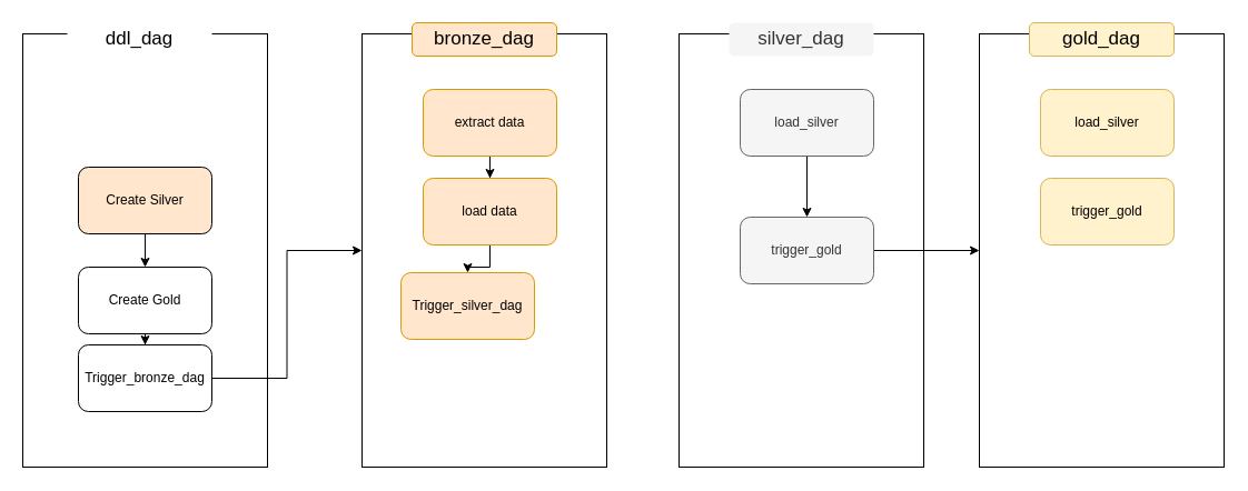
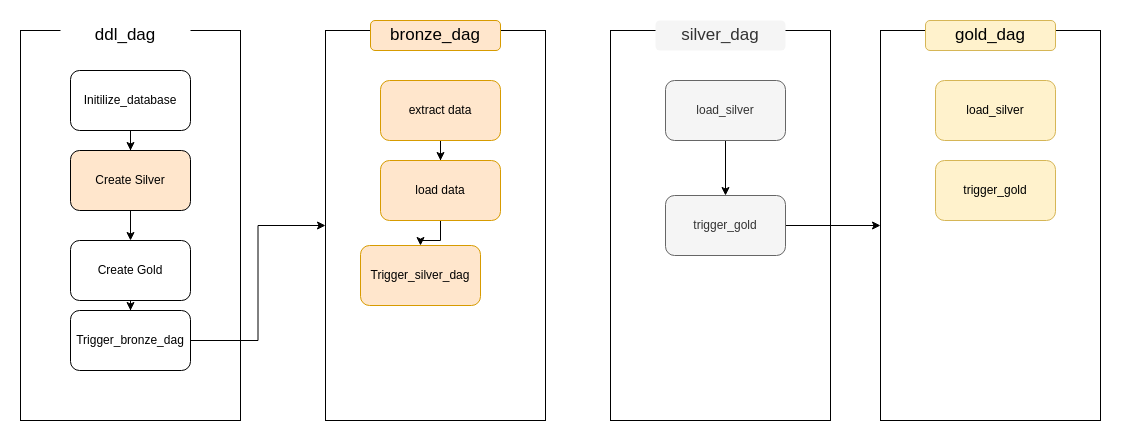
  <mxCell id="0" />
  <mxCell id="1" parent="0" />
  <mxCell id="2" value="" style="rounded=0;whiteSpace=wrap;html=1;fillColor=none;" vertex="1" parent="1"><mxGeometry x="610" y="30" width="220" height="390" as="geometry" /></mxCell>
  <mxCell id="3" value="" style="rounded=0;whiteSpace=wrap;html=1;fillColor=none;" vertex="1" parent="1"><mxGeometry x="20" y="30" width="220" height="390" as="geometry" /></mxCell>
+ <mxCell id="4" value="" style="edgeStyle=orthogonalEdgeStyle;rounded=0;orthogonalLoop=1;jettySize=auto;html=1;" edge="1" parent="1" source="5" target="7"><mxGeometry relative="1" as="geometry" /></mxCell>
+ <mxCell id="5" value="Initilize_database" style="rounded=1;whiteSpace=wrap;html=1;" vertex="1" parent="1"><mxGeometry x="70" y="70" width="120" height="60" as="geometry" /></mxCell>
  <mxCell id="6" value="" style="edgeStyle=orthogonalEdgeStyle;rounded=0;orthogonalLoop=1;jettySize=auto;html=1;" edge="1" parent="1" source="7" target="9"><mxGeometry relative="1" as="geometry" /></mxCell>
  <mxCell id="7" value="Create Silver" style="rounded=1;whiteSpace=wrap;html=1;fillColor=#ffe6cc;" vertex="1" parent="1"><mxGeometry x="70" y="150" width="120" height="60" as="geometry" /></mxCell>
  <mxCell id="8" value="" style="edgeStyle=orthogonalEdgeStyle;rounded=0;orthogonalLoop=1;jettySize=auto;html=1;" edge="1" parent="1" source="9" target="11"><mxGeometry relative="1" as="geometry" /></mxCell>
  <mxCell id="9" value="Create Gold" style="rounded=1;whiteSpace=wrap;html=1;" vertex="1" parent="1"><mxGeometry x="70" y="240" width="120" height="60" as="geometry" /></mxCell>
  <mxCell id="10" style="edgeStyle=orthogonalEdgeStyle;rounded=0;orthogonalLoop=1;jettySize=auto;html=1;" edge="1" parent="1" source="11" target="18"><mxGeometry relative="1" as="geometry" /></mxCell>
  <mxCell id="11" value="Trigger_bronze_dag" style="rounded=1;whiteSpace=wrap;html=1;" vertex="1" parent="1"><mxGeometry x="70" y="310" width="120" height="60" as="geometry" /></mxCell>
  <mxCell id="12" value="&lt;font style=&quot;font-size: 17px;&quot;&gt;ddl_dag&lt;/font&gt;" style="rounded=1;whiteSpace=wrap;html=1;strokeColor=none;" vertex="1" parent="1"><mxGeometry x="60" y="20" width="130" height="30" as="geometry" /></mxCell>
  <mxCell id="13" value="" style="edgeStyle=orthogonalEdgeStyle;rounded=0;orthogonalLoop=1;jettySize=auto;html=1;" edge="1" source="14" target="16" parent="1"><mxGeometry relative="1" as="geometry" /></mxCell>
  <mxCell id="14" value="extract data" style="rounded=1;whiteSpace=wrap;html=1;fillColor=#ffe6cc;strokeColor=#d79b00;" vertex="1" parent="1"><mxGeometry x="380" y="80" width="120" height="60" as="geometry" /></mxCell>
  <mxCell id="15" value="" style="edgeStyle=orthogonalEdgeStyle;rounded=0;orthogonalLoop=1;jettySize=auto;html=1;" edge="1" source="16" target="17" parent="1"><mxGeometry relative="1" as="geometry" /></mxCell>
  <mxCell id="16" value="load data" style="rounded=1;whiteSpace=wrap;html=1;fillColor=#ffe6cc;strokeColor=#d79b00;" vertex="1" parent="1"><mxGeometry x="380" y="160" width="120" height="60" as="geometry" /></mxCell>
  <mxCell id="17" value="Trigger_silver_dag" style="rounded=1;whiteSpace=wrap;html=1;fillColor=#ffe6cc;strokeColor=#d79b00;" vertex="1" parent="1"><mxGeometry x="360" y="245" width="120" height="60" as="geometry" /></mxCell>
  <mxCell id="18" value="" style="rounded=0;whiteSpace=wrap;html=1;fillColor=none;" vertex="1" parent="1"><mxGeometry x="325" y="30" width="220" height="390" as="geometry" /></mxCell>
  <mxCell id="19" value="&lt;font style=&quot;font-size: 17px;&quot;&gt;bronze_dag&lt;/font&gt;" style="rounded=1;whiteSpace=wrap;html=1;strokeColor=#d79b00;fillColor=#ffe6cc;" vertex="1" parent="1"><mxGeometry x="370" y="20" width="130" height="30" as="geometry" /></mxCell>
  <mxCell id="20" value="" style="edgeStyle=orthogonalEdgeStyle;rounded=0;orthogonalLoop=1;jettySize=auto;html=1;" edge="1" parent="1" source="21" target="23"><mxGeometry relative="1" as="geometry" /></mxCell>
  <mxCell id="21" value="load_silver" style="rounded=1;whiteSpace=wrap;html=1;fillColor=#f5f5f5;strokeColor=#666666;fontColor=#333333;" vertex="1" parent="1"><mxGeometry x="665" y="80" width="120" height="60" as="geometry" /></mxCell>
  <mxCell id="22" style="edgeStyle=orthogonalEdgeStyle;rounded=0;orthogonalLoop=1;jettySize=auto;html=1;" edge="1" parent="1" source="23" target="25"><mxGeometry relative="1" as="geometry" /></mxCell>
  <mxCell id="23" value="trigger_gold" style="rounded=1;whiteSpace=wrap;html=1;fillColor=#f5f5f5;strokeColor=#666666;fontColor=#333333;" vertex="1" parent="1"><mxGeometry x="665" y="195" width="120" height="60" as="geometry" /></mxCell>
  <mxCell id="24" value="&lt;font style=&quot;font-size: 17px;&quot;&gt;silver_dag&lt;/font&gt;" style="rounded=1;whiteSpace=wrap;html=1;fillColor=#f5f5f5;fontColor=#333333;strokeColor=none;" vertex="1" parent="1"><mxGeometry x="655" y="20" width="130" height="30" as="geometry" /></mxCell>
  <mxCell id="25" value="" style="rounded=0;whiteSpace=wrap;html=1;fillColor=none;" vertex="1" parent="1"><mxGeometry x="880" y="30" width="220" height="390" as="geometry" /></mxCell>
  <mxCell id="26" value="load_silver" style="rounded=1;whiteSpace=wrap;html=1;fillColor=#fff2cc;strokeColor=#d6b656;" vertex="1" parent="1"><mxGeometry x="935" y="80" width="120" height="60" as="geometry" /></mxCell>
  <mxCell id="27" value="trigger_gold" style="rounded=1;whiteSpace=wrap;html=1;fillColor=#fff2cc;strokeColor=#d6b656;" vertex="1" parent="1"><mxGeometry x="935" y="160" width="120" height="60" as="geometry" /></mxCell>
  <mxCell id="28" value="&lt;font style=&quot;font-size: 17px;&quot;&gt;gold_dag&lt;/font&gt;" style="rounded=1;whiteSpace=wrap;html=1;fillColor=#fff2cc;strokeColor=#d6b656;" vertex="1" parent="1"><mxGeometry x="925" y="20" width="130" height="30" as="geometry" /></mxCell>
